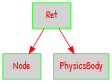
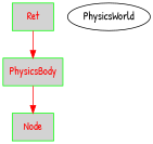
  digraph {
    fontname="Patrick Hand"
    rank=same
    node [color=green fillcolor=lightgrey fontcolor=red fontname="Patrick Hand" shape=box style=filled]
    edge [color=red fontname="Patrick Hand" style=line]
    Ret
    "Node"
    PhysicsBody
-   Ret -> "Node"
+   PhysicsWorld [color="" fillcolor="" fontcolor="" shape="" style=""]
+   PhysicsBody -> "Node"
    Ret -> PhysicsBody
  }
